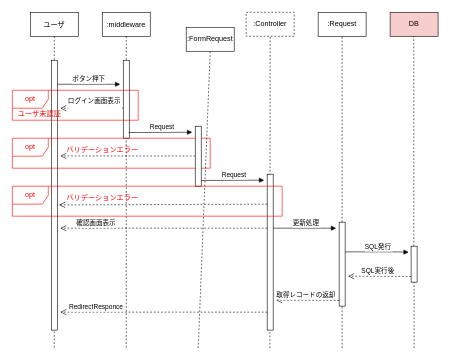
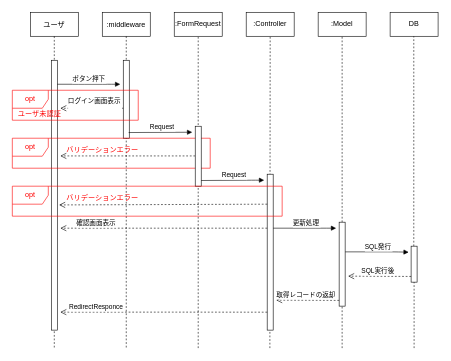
  <mxCell id="0" />
  <mxCell id="1" parent="0" />
  <mxCell id="2" value="ユーザ" style="shape=umlLifeline;perimeter=lifelinePerimeter;container=1;collapsible=0;recursiveResize=0;rounded=0;shadow=0;strokeWidth=1;" parent="1" vertex="1"><mxGeometry x="50" y="20" width="80" height="560" as="geometry" /></mxCell>
  <mxCell id="3" value="" style="points=[];perimeter=orthogonalPerimeter;rounded=0;shadow=0;strokeWidth=1;" parent="2" vertex="1"><mxGeometry x="35" y="80" width="10" height="450" as="geometry" /></mxCell>
  <mxCell id="4" value=":middleware" style="shape=umlLifeline;perimeter=lifelinePerimeter;container=1;collapsible=0;recursiveResize=0;rounded=0;shadow=0;strokeWidth=1;" parent="1" vertex="1"><mxGeometry x="170" y="20" width="80" height="560" as="geometry" /></mxCell>
  <mxCell id="5" value="" style="points=[];perimeter=orthogonalPerimeter;rounded=0;shadow=0;strokeWidth=1;" parent="4" vertex="1"><mxGeometry x="35" y="80" width="10" height="130" as="geometry" /></mxCell>
  <mxCell id="6" value="&lt;font color=&quot;#ff0000&quot;&gt;opt&lt;/font&gt;" style="shape=umlFrame;whiteSpace=wrap;html=1;fillColor=#FFFFFF;strokeColor=#FF0000;" vertex="1" parent="4"><mxGeometry x="-150" y="210" width="330" height="50" as="geometry" /></mxCell>
  <mxCell id="7" value="&lt;font color=&quot;#ff0000&quot;&gt;opt&lt;/font&gt;" style="shape=umlFrame;whiteSpace=wrap;html=1;strokeColor=#FF0000;shadow=0;" vertex="1" parent="4"><mxGeometry x="-150" y="130" width="210" height="50" as="geometry" /></mxCell>
  <mxCell id="8" value="バリデーションエラー" style="text;html=1;resizable=0;autosize=1;align=center;verticalAlign=middle;points=[];fillColor=none;strokeColor=none;rounded=0;shadow=0;fontFamily=Helvetica;fontSize=12;fontColor=#FF0000;" vertex="1" parent="4"><mxGeometry x="-70" y="220" width="140" height="20" as="geometry" /></mxCell>
  <mxCell id="9" value="ログイン画面表示&#10;" style="verticalAlign=bottom;endArrow=open;dashed=1;endSize=8;shadow=0;strokeWidth=1;" parent="1" source="5" edge="1"><mxGeometry x="-0.091" y="10" relative="1" as="geometry"><mxPoint x="100" y="180" as="targetPoint" /><mxPoint x="200" y="160" as="sourcePoint" /><Array as="points"><mxPoint x="190" y="180" /><mxPoint x="130" y="180" /></Array><mxPoint as="offset" /></mxGeometry></mxCell>
  <mxCell id="10" value="ボタン押下" style="verticalAlign=bottom;endArrow=block;shadow=0;strokeWidth=1;" parent="1" source="3" edge="1"><mxGeometry relative="1" as="geometry"><mxPoint x="285" y="100" as="sourcePoint" /><mxPoint x="200" y="140" as="targetPoint" /><Array as="points"><mxPoint x="130" y="140" /><mxPoint x="180" y="140" /></Array></mxGeometry></mxCell>
- <mxCell id="11" value="&lt;font style=&quot;vertical-align: inherit&quot;&gt;&lt;font style=&quot;vertical-align: inherit&quot;&gt;:FormRequest&lt;/font&gt;&lt;/font&gt;" style="rounded=0;whiteSpace=wrap;html=1;" vertex="1" parent="1"><mxGeometry x="310" y="45" width="80" height="40" as="geometry" /></mxCell>
- <mxCell id="12" value="&lt;font style=&quot;vertical-align: inherit&quot;&gt;&lt;font style=&quot;vertical-align: inherit&quot;&gt;:Controller&lt;/font&gt;&lt;/font&gt;" style="rounded=0;whiteSpace=wrap;html=1;dashed=1;" vertex="1" parent="1"><mxGeometry x="410" y="20" width="80" height="40" as="geometry" /></mxCell>
- <mxCell id="13" value="&lt;font style=&quot;vertical-align: inherit&quot;&gt;&lt;font style=&quot;vertical-align: inherit&quot;&gt;:Request&lt;/font&gt;&lt;/font&gt;" style="whiteSpace=wrap;html=1;rounded=0;" vertex="1" parent="1"><mxGeometry x="530" y="20" width="80" height="40" as="geometry" /></mxCell>
- <mxCell id="14" value="&lt;font style=&quot;vertical-align: inherit&quot;&gt;&lt;font style=&quot;vertical-align: inherit&quot;&gt;DB&lt;/font&gt;&lt;/font&gt;" style="whiteSpace=wrap;html=1;rounded=0;fillColor=#f8cecc;" vertex="1" parent="1"><mxGeometry x="650" y="20" width="80" height="40" as="geometry" /></mxCell>
+ <mxCell id="11" value="&lt;font style=&quot;vertical-align: inherit&quot;&gt;&lt;font style=&quot;vertical-align: inherit&quot;&gt;:FormRequest&lt;/font&gt;&lt;/font&gt;" style="rounded=0;whiteSpace=wrap;html=1;" vertex="1" parent="1"><mxGeometry x="290" y="20" width="80" height="40" as="geometry" /></mxCell>
+ <mxCell id="12" value="&lt;font style=&quot;vertical-align: inherit&quot;&gt;&lt;font style=&quot;vertical-align: inherit&quot;&gt;:Controller&lt;/font&gt;&lt;/font&gt;" style="rounded=0;whiteSpace=wrap;html=1;" vertex="1" parent="1"><mxGeometry x="410" y="20" width="80" height="40" as="geometry" /></mxCell>
+ <mxCell id="13" value="&lt;font style=&quot;vertical-align: inherit&quot;&gt;&lt;font style=&quot;vertical-align: inherit&quot;&gt;:Model&lt;/font&gt;&lt;/font&gt;" style="whiteSpace=wrap;html=1;rounded=0;" vertex="1" parent="1"><mxGeometry x="530" y="20" width="80" height="40" as="geometry" /></mxCell>
+ <mxCell id="14" value="&lt;font style=&quot;vertical-align: inherit&quot;&gt;&lt;font style=&quot;vertical-align: inherit&quot;&gt;DB&lt;/font&gt;&lt;/font&gt;" style="whiteSpace=wrap;html=1;rounded=0;" vertex="1" parent="1"><mxGeometry x="650" y="20" width="80" height="40" as="geometry" /></mxCell>
  <mxCell id="15" value="" style="endArrow=none;dashed=1;html=1;rounded=0;entryX=0.5;entryY=1;entryDx=0;entryDy=0;" edge="1" parent="1" target="11"><mxGeometry width="50" height="50" relative="1" as="geometry"><mxPoint x="330" y="580" as="sourcePoint" /><mxPoint x="250" y="260" as="targetPoint" /></mxGeometry></mxCell>
  <mxCell id="16" value="" style="endArrow=none;dashed=1;html=1;rounded=0;entryX=0.5;entryY=1;entryDx=0;entryDy=0;startArrow=none;" edge="1" parent="1" source="27" target="13"><mxGeometry width="50" height="50" relative="1" as="geometry"><mxPoint x="570" y="580" as="sourcePoint" /><mxPoint x="569.5" y="140" as="targetPoint" /></mxGeometry></mxCell>
  <mxCell id="17" value="" style="endArrow=none;dashed=1;html=1;rounded=0;entryX=0.5;entryY=1;entryDx=0;entryDy=0;" edge="1" parent="1" target="12"><mxGeometry width="50" height="50" relative="1" as="geometry"><mxPoint x="449.5" y="580" as="sourcePoint" /><mxPoint x="449.5" y="140" as="targetPoint" /></mxGeometry></mxCell>
  <mxCell id="18" value="" style="endArrow=none;dashed=1;html=1;rounded=0;entryX=0.5;entryY=1;entryDx=0;entryDy=0;startArrow=none;" edge="1" parent="1" source="29"><mxGeometry width="50" height="50" relative="1" as="geometry"><mxPoint x="690" y="580" as="sourcePoint" /><mxPoint x="689.5" y="60" as="targetPoint" /></mxGeometry></mxCell>
  <mxCell id="19" value="" style="verticalAlign=bottom;endArrow=open;dashed=1;endSize=8;exitX=0;exitY=0.95;shadow=0;strokeWidth=1;" edge="1" parent="1"><mxGeometry x="0.378" relative="1" as="geometry"><mxPoint x="100" y="259.52" as="targetPoint" /><mxPoint x="325" y="259.52" as="sourcePoint" /><mxPoint as="offset" /></mxGeometry></mxCell>
  <mxCell id="20" value="Request" style="verticalAlign=bottom;endArrow=block;shadow=0;strokeWidth=1;exitX=0.9;exitY=0.927;exitDx=0;exitDy=0;exitPerimeter=0;" edge="1" parent="1" source="5"><mxGeometry x="0.048" relative="1" as="geometry"><mxPoint x="220" y="220" as="sourcePoint" /><mxPoint x="320" y="220" as="targetPoint" /><Array as="points" /><mxPoint as="offset" /></mxGeometry></mxCell>
  <mxCell id="21" value="" style="points=[];perimeter=orthogonalPerimeter;rounded=0;shadow=0;strokeWidth=1;" vertex="1" parent="1"><mxGeometry x="325" y="210" width="10" height="100" as="geometry" /></mxCell>
  <mxCell id="22" value="Request" style="verticalAlign=bottom;endArrow=block;shadow=0;strokeWidth=1;exitX=1;exitY=0.905;exitDx=0;exitDy=0;exitPerimeter=0;" edge="1" parent="1" source="21"><mxGeometry x="0.048" relative="1" as="geometry"><mxPoint x="360" y="300" as="sourcePoint" /><mxPoint x="440" y="300" as="targetPoint" /><Array as="points"><mxPoint x="420" y="300" /></Array><mxPoint as="offset" /></mxGeometry></mxCell>
  <mxCell id="23" value="" style="points=[];perimeter=orthogonalPerimeter;rounded=0;shadow=0;strokeWidth=1;" vertex="1" parent="1"><mxGeometry x="445" y="290" width="10" height="260" as="geometry" /></mxCell>
  <mxCell id="24" value="更新処理" style="verticalAlign=bottom;endArrow=block;shadow=0;strokeWidth=1;" edge="1" parent="1"><mxGeometry x="0.048" relative="1" as="geometry"><mxPoint x="455" y="380" as="sourcePoint" /><mxPoint x="560" y="380" as="targetPoint" /><Array as="points"><mxPoint x="535" y="380" /></Array><mxPoint as="offset" /></mxGeometry></mxCell>
  <mxCell id="25" value="SQL発行" style="verticalAlign=bottom;endArrow=block;shadow=0;strokeWidth=1;entryX=-0.4;entryY=0.105;entryDx=0;entryDy=0;entryPerimeter=0;" edge="1" parent="1"><mxGeometry x="0.038" relative="1" as="geometry"><mxPoint x="575" y="419.5" as="sourcePoint" /><mxPoint x="681" y="420" as="targetPoint" /><Array as="points"><mxPoint x="655" y="419.5" /></Array><mxPoint y="1" as="offset" /></mxGeometry></mxCell>
  <mxCell id="26" value="RedirectResponce" style="verticalAlign=bottom;endArrow=open;dashed=1;endSize=8;shadow=0;strokeWidth=1;exitX=0;exitY=0.885;exitDx=0;exitDy=0;exitPerimeter=0;" edge="1" parent="1" source="23"><mxGeometry x="0.652" relative="1" as="geometry"><mxPoint x="100" y="520" as="targetPoint" /><mxPoint x="440" y="380" as="sourcePoint" /><mxPoint as="offset" /><Array as="points"><mxPoint x="290" y="520" /></Array></mxGeometry></mxCell>
  <mxCell id="27" value="" style="points=[];perimeter=orthogonalPerimeter;rounded=0;shadow=0;strokeWidth=1;" vertex="1" parent="1"><mxGeometry x="565" y="370" width="10" height="140" as="geometry" /></mxCell>
  <mxCell id="28" value="" style="endArrow=none;dashed=1;html=1;rounded=0;" edge="1" parent="1" target="27"><mxGeometry width="50" height="50" relative="1" as="geometry"><mxPoint x="570" y="580" as="sourcePoint" /><mxPoint x="570" y="60" as="targetPoint" /></mxGeometry></mxCell>
  <mxCell id="29" value="" style="points=[];perimeter=orthogonalPerimeter;rounded=0;shadow=0;strokeWidth=1;" vertex="1" parent="1"><mxGeometry x="685" y="410" width="10" height="60" as="geometry" /></mxCell>
  <mxCell id="30" value="" style="endArrow=none;dashed=1;html=1;rounded=0;entryX=0.5;entryY=1;entryDx=0;entryDy=0;startArrow=none;" edge="1" parent="1" target="29"><mxGeometry width="50" height="50" relative="1" as="geometry"><mxPoint x="690" y="580" as="sourcePoint" /><mxPoint x="689.5" y="60" as="targetPoint" /></mxGeometry></mxCell>
  <mxCell id="31" value="SQL実行後" style="verticalAlign=bottom;endArrow=open;dashed=1;endSize=8;shadow=0;strokeWidth=1;exitX=0;exitY=0.842;exitDx=0;exitDy=0;exitPerimeter=0;" edge="1" parent="1" source="29"><mxGeometry x="0.048" relative="1" as="geometry"><mxPoint x="580" y="460" as="targetPoint" /><mxPoint x="680" y="460" as="sourcePoint" /><mxPoint as="offset" /></mxGeometry></mxCell>
  <mxCell id="32" value="取得レコードの返却" style="verticalAlign=bottom;endArrow=open;dashed=1;endSize=8;exitX=0;exitY=0.344;shadow=0;strokeWidth=1;exitDx=0;exitDy=0;exitPerimeter=0;" edge="1" parent="1"><mxGeometry x="0.048" relative="1" as="geometry"><mxPoint x="460" y="500" as="targetPoint" /><mxPoint x="565" y="500.44" as="sourcePoint" /><mxPoint as="offset" /></mxGeometry></mxCell>
  <mxCell id="33" value="&lt;font color=&quot;#ff0000&quot;&gt;ユーザ未認証&lt;/font&gt;" style="text;html=1;resizable=0;autosize=1;align=center;verticalAlign=middle;points=[];fillColor=none;strokeColor=none;rounded=0;shadow=0;" vertex="1" parent="1"><mxGeometry x="20" y="180" width="90" height="20" as="geometry" /></mxCell>
  <mxCell id="34" value="確認画面表示" style="verticalAlign=bottom;endArrow=open;dashed=1;endSize=8;exitX=0;exitY=0.95;shadow=0;strokeWidth=1;" edge="1" parent="1"><mxGeometry x="0.652" relative="1" as="geometry"><mxPoint x="100" y="380" as="targetPoint" /><mxPoint x="445" y="380" as="sourcePoint" /><mxPoint as="offset" /></mxGeometry></mxCell>
  <mxCell id="35" value="&lt;font color=&quot;#ff0000&quot;&gt;opt&lt;/font&gt;" style="shape=umlFrame;whiteSpace=wrap;html=1;fillColor=#FFFFFF;strokeColor=#FF0000;" vertex="1" parent="1"><mxGeometry x="20" y="310" width="450" height="50" as="geometry" /></mxCell>
  <mxCell id="36" value="" style="verticalAlign=bottom;endArrow=open;dashed=1;endSize=8;shadow=0;strokeWidth=1;entryX=-0.014;entryY=1.062;entryDx=0;entryDy=0;entryPerimeter=0;" edge="1" parent="1" target="37"><mxGeometry x="0.378" relative="1" as="geometry"><mxPoint x="215" y="340" as="targetPoint" /><mxPoint x="445" y="340" as="sourcePoint" /><mxPoint as="offset" /></mxGeometry></mxCell>
  <mxCell id="37" value="バリデーションエラー" style="text;html=1;resizable=0;autosize=1;align=center;verticalAlign=middle;points=[];fillColor=none;strokeColor=none;rounded=0;shadow=0;fontFamily=Helvetica;fontSize=12;fontColor=#FF0000;" vertex="1" parent="1"><mxGeometry x="100" y="320" width="140" height="20" as="geometry" /></mxCell>
